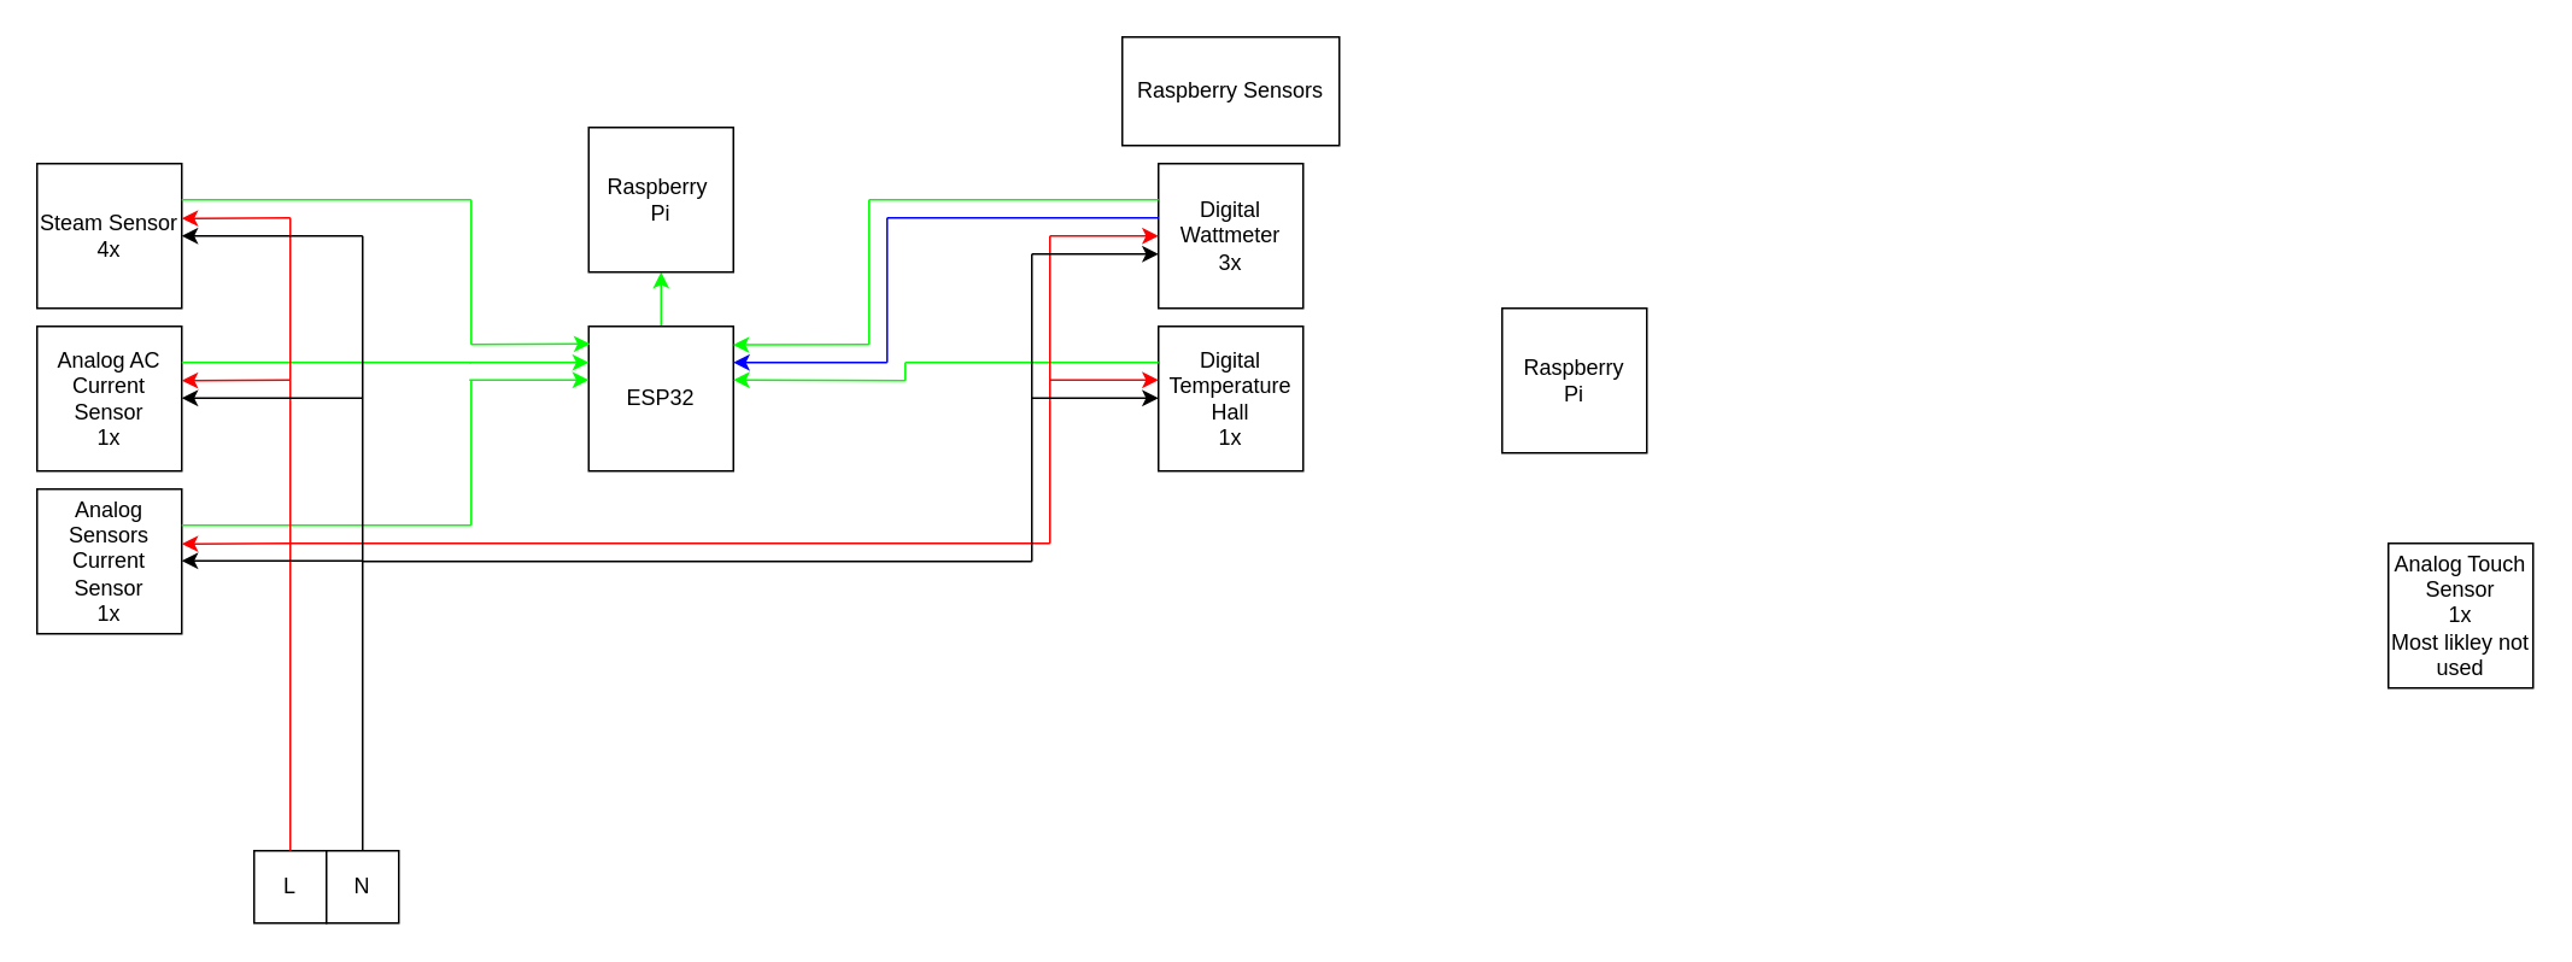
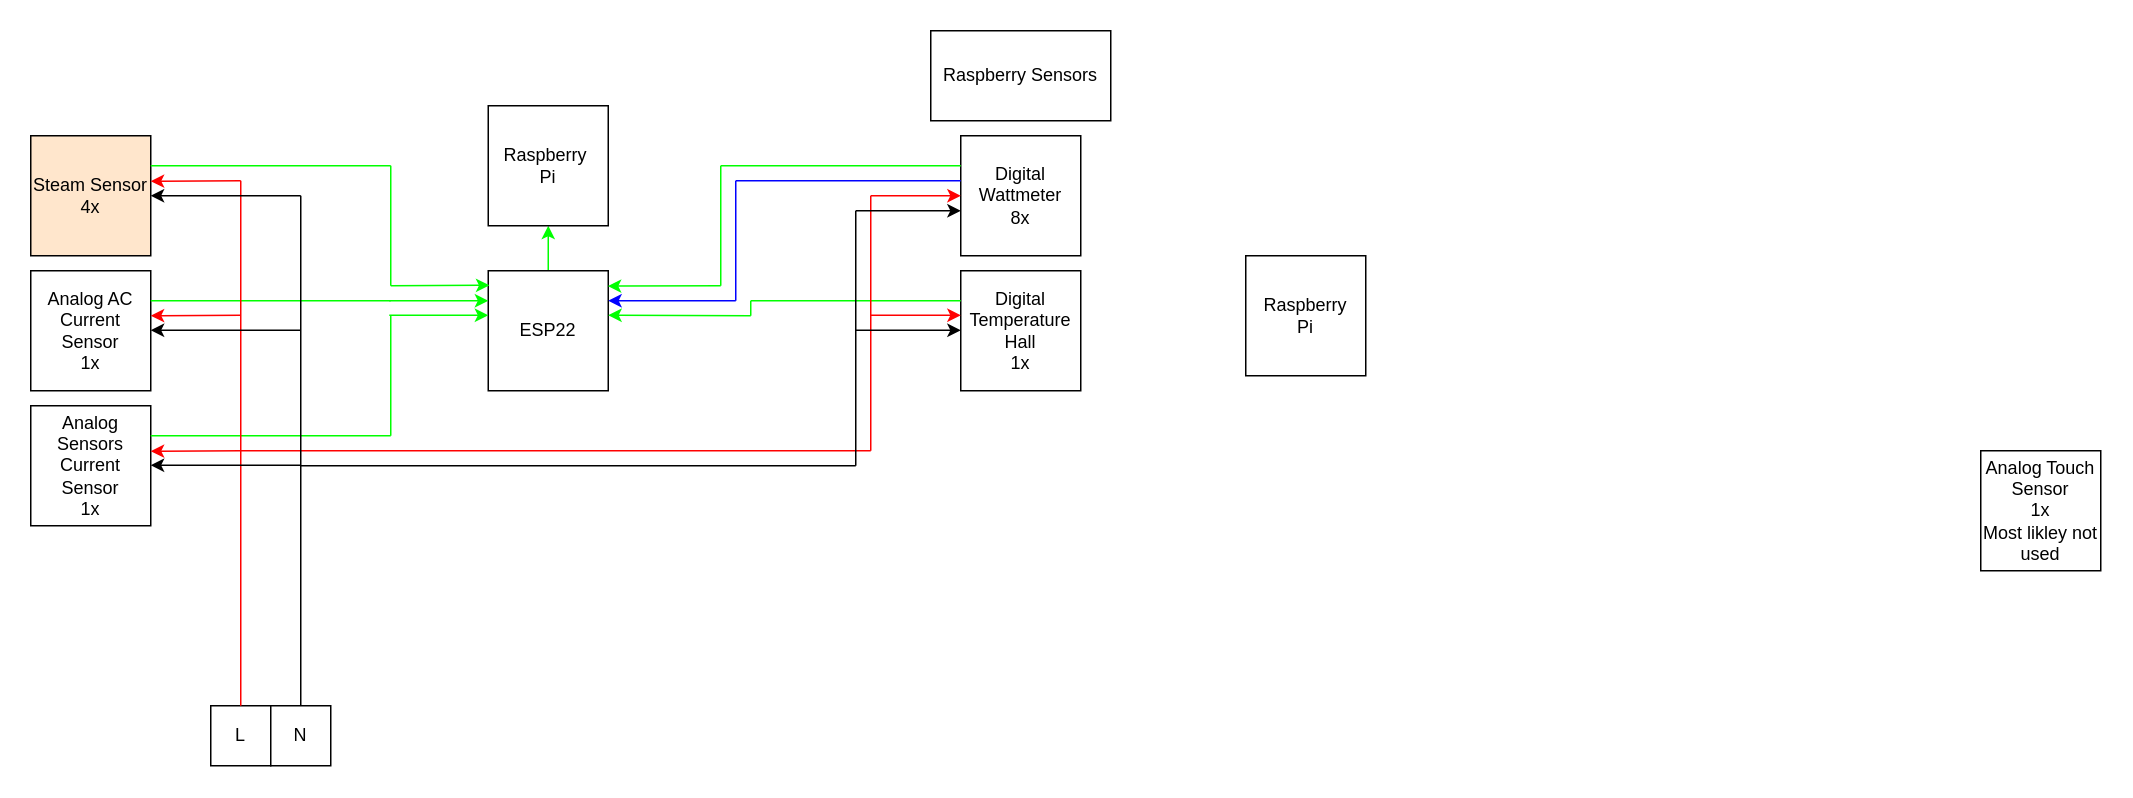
  <mxCell id="0" />
  <mxCell id="1" parent="0" />
  <mxCell id="2" value="Raspberry &lt;br&gt;Pi" style="whiteSpace=wrap;html=1;aspect=fixed;" vertex="1" parent="1"><mxGeometry x="830" y="170" width="80" height="80" as="geometry" /></mxCell>
- <mxCell id="3" value="Steam Sensor&lt;br&gt;4x" style="whiteSpace=wrap;html=1;aspect=fixed;" vertex="1" parent="1"><mxGeometry x="20" y="90" width="80" height="80" as="geometry" /></mxCell>
+ <mxCell id="3" value="Steam Sensor&lt;br&gt;4x" style="whiteSpace=wrap;html=1;aspect=fixed;fillColor=#ffe6cc;" vertex="1" parent="1"><mxGeometry x="20" y="90" width="80" height="80" as="geometry" /></mxCell>
  <mxCell id="4" value="Raspberry Sensors" style="rounded=0;whiteSpace=wrap;html=1;" vertex="1" parent="1"><mxGeometry x="620" y="20" width="120" height="60" as="geometry" /></mxCell>
  <mxCell id="5" value="Analog AC Current Sensor&lt;div&gt;1x&lt;/div&gt;" style="whiteSpace=wrap;html=1;aspect=fixed;" vertex="1" parent="1"><mxGeometry x="20" y="180" width="80" height="80" as="geometry" /></mxCell>
  <mxCell id="6" value="Analog Sensors Current Sensor&lt;div&gt;1x&lt;/div&gt;" style="whiteSpace=wrap;html=1;aspect=fixed;" vertex="1" parent="1"><mxGeometry x="20" y="270" width="80" height="80" as="geometry" /></mxCell>
- <mxCell id="7" value="Digital Wattmeter&lt;div&gt;3x&lt;/div&gt;" style="whiteSpace=wrap;html=1;aspect=fixed;" vertex="1" parent="1"><mxGeometry x="640" y="90" width="80" height="80" as="geometry" /></mxCell>
+ <mxCell id="7" value="Digital Wattmeter&lt;div&gt;8x&lt;/div&gt;" style="whiteSpace=wrap;html=1;aspect=fixed;" vertex="1" parent="1"><mxGeometry x="640" y="90" width="80" height="80" as="geometry" /></mxCell>
  <mxCell id="8" value="Digital Temperature Hall&lt;div&gt;1x&lt;/div&gt;" style="whiteSpace=wrap;html=1;aspect=fixed;" vertex="1" parent="1"><mxGeometry x="640" y="180" width="80" height="80" as="geometry" /></mxCell>
  <mxCell id="9" value="Analog Touch Sensor&lt;div&gt;1x&lt;/div&gt;&lt;div&gt;Most likley not used&lt;/div&gt;" style="whiteSpace=wrap;html=1;aspect=fixed;" vertex="1" parent="1"><mxGeometry x="1320" y="300" width="80" height="80" as="geometry" /></mxCell>
  <mxCell id="10" value="" style="edgeStyle=orthogonalEdgeStyle;rounded=0;orthogonalLoop=1;jettySize=auto;html=1;strokeColor=light-dark(#00FF00,#FFFFFF);" edge="1" parent="1" source="11" target="29"><mxGeometry relative="1" as="geometry" /></mxCell>
- <mxCell id="11" value="ESP32" style="whiteSpace=wrap;html=1;aspect=fixed;" vertex="1" parent="1"><mxGeometry x="325" y="180" width="80" height="80" as="geometry" /></mxCell>
+ <mxCell id="11" value="ESP22" style="whiteSpace=wrap;html=1;aspect=fixed;" vertex="1" parent="1"><mxGeometry x="325" y="180" width="80" height="80" as="geometry" /></mxCell>
  <mxCell id="12" value="" style="endArrow=none;html=1;rounded=0;exitX=1;exitY=0.5;exitDx=0;exitDy=0;strokeColor=light-dark(#00FF00,#FFFFFF);" edge="1" parent="1"><mxGeometry width="50" height="50" relative="1" as="geometry"><mxPoint x="100" y="110" as="sourcePoint" /><mxPoint x="260" y="110" as="targetPoint" /></mxGeometry></mxCell>
  <mxCell id="13" value="" style="endArrow=none;html=1;rounded=0;strokeColor=light-dark(#00FF00,#FFFFFF);" edge="1" parent="1"><mxGeometry width="50" height="50" relative="1" as="geometry"><mxPoint x="260" y="110" as="sourcePoint" /><mxPoint x="260" y="190" as="targetPoint" /></mxGeometry></mxCell>
  <mxCell id="14" value="" style="endArrow=classic;html=1;rounded=0;entryX=0.01;entryY=0.121;entryDx=0;entryDy=0;entryPerimeter=0;strokeColor=light-dark(#00FF00,#FFFFFF);" edge="1" parent="1" target="11"><mxGeometry width="50" height="50" relative="1" as="geometry"><mxPoint x="260" y="190" as="sourcePoint" /><mxPoint x="240" y="170" as="targetPoint" /></mxGeometry></mxCell>
  <mxCell id="15" value="" style="endArrow=none;html=1;rounded=0;exitX=1;exitY=0.5;exitDx=0;exitDy=0;strokeColor=light-dark(#00FF00,#FFFFFF);" edge="1" parent="1"><mxGeometry width="50" height="50" relative="1" as="geometry"><mxPoint x="100" y="200" as="sourcePoint" /><mxPoint x="260" y="200" as="targetPoint" /></mxGeometry></mxCell>
  <mxCell id="16" value="" style="endArrow=classic;html=1;rounded=0;entryX=0.01;entryY=0.121;entryDx=0;entryDy=0;entryPerimeter=0;strokeColor=light-dark(#00FF00,#FFFFFF);" edge="1" parent="1"><mxGeometry width="50" height="50" relative="1" as="geometry"><mxPoint x="259" y="200" as="sourcePoint" /><mxPoint x="325" y="200" as="targetPoint" /></mxGeometry></mxCell>
  <mxCell id="17" value="" style="endArrow=classic;html=1;rounded=0;entryX=0.01;entryY=0.121;entryDx=0;entryDy=0;entryPerimeter=0;strokeColor=light-dark(#00FF00,#FFFFFF);" edge="1" parent="1"><mxGeometry width="50" height="50" relative="1" as="geometry"><mxPoint x="259" y="209.66" as="sourcePoint" /><mxPoint x="325" y="209.66" as="targetPoint" /></mxGeometry></mxCell>
  <mxCell id="18" value="" style="endArrow=none;html=1;rounded=0;exitX=1;exitY=0.5;exitDx=0;exitDy=0;strokeColor=light-dark(#00FF00,#FFFFFF);" edge="1" parent="1"><mxGeometry width="50" height="50" relative="1" as="geometry"><mxPoint x="100" y="290" as="sourcePoint" /><mxPoint x="260" y="290" as="targetPoint" /></mxGeometry></mxCell>
  <mxCell id="19" value="" style="endArrow=none;html=1;rounded=0;strokeColor=light-dark(#00FF00,#FFFFFF);" edge="1" parent="1"><mxGeometry width="50" height="50" relative="1" as="geometry"><mxPoint x="260" y="210" as="sourcePoint" /><mxPoint x="260" y="290" as="targetPoint" /></mxGeometry></mxCell>
  <mxCell id="20" value="" style="endArrow=classic;html=1;rounded=0;entryX=0.996;entryY=0.128;entryDx=0;entryDy=0;entryPerimeter=0;strokeColor=light-dark(#00FF00,#FFFFFF);" edge="1" parent="1" target="11"><mxGeometry width="50" height="50" relative="1" as="geometry"><mxPoint x="480" y="190" as="sourcePoint" /><mxPoint x="490" y="195" as="targetPoint" /></mxGeometry></mxCell>
  <mxCell id="21" value="" style="endArrow=none;html=1;rounded=0;exitX=1;exitY=0.5;exitDx=0;exitDy=0;strokeColor=light-dark(#00FF00,#FFFFFF);" edge="1" parent="1"><mxGeometry width="50" height="50" relative="1" as="geometry"><mxPoint x="480" y="110" as="sourcePoint" /><mxPoint x="640" y="110" as="targetPoint" /></mxGeometry></mxCell>
  <mxCell id="22" value="" style="endArrow=none;html=1;rounded=0;strokeColor=light-dark(#00FF00,#FFFFFF);" edge="1" parent="1"><mxGeometry width="50" height="50" relative="1" as="geometry"><mxPoint x="480" y="110" as="sourcePoint" /><mxPoint x="480" y="190" as="targetPoint" /></mxGeometry></mxCell>
  <mxCell id="23" value="" style="endArrow=classic;html=1;rounded=0;entryX=0.996;entryY=0.128;entryDx=0;entryDy=0;entryPerimeter=0;strokeColor=light-dark(#00FF00,#FFFFFF);" edge="1" parent="1"><mxGeometry width="50" height="50" relative="1" as="geometry"><mxPoint x="500" y="210" as="sourcePoint" /><mxPoint x="405" y="209.66" as="targetPoint" /></mxGeometry></mxCell>
  <mxCell id="24" value="" style="endArrow=none;html=1;rounded=0;strokeColor=light-dark(#00FF00,#FFFFFF);" edge="1" parent="1"><mxGeometry width="50" height="50" relative="1" as="geometry"><mxPoint x="500" y="200" as="sourcePoint" /><mxPoint x="640" y="200" as="targetPoint" /></mxGeometry></mxCell>
  <mxCell id="25" value="" style="endArrow=classic;html=1;rounded=0;entryX=0.996;entryY=0.128;entryDx=0;entryDy=0;entryPerimeter=0;strokeColor=light-dark(#0000FF,#FFFFFF);" edge="1" parent="1"><mxGeometry width="50" height="50" relative="1" as="geometry"><mxPoint x="490" y="200" as="sourcePoint" /><mxPoint x="405" y="200" as="targetPoint" /></mxGeometry></mxCell>
  <mxCell id="26" value="" style="endArrow=none;html=1;rounded=0;strokeColor=light-dark(#0000FF,#FFFFFF);" edge="1" parent="1"><mxGeometry width="50" height="50" relative="1" as="geometry"><mxPoint x="490" y="120" as="sourcePoint" /><mxPoint x="640" y="120" as="targetPoint" /></mxGeometry></mxCell>
  <mxCell id="27" value="" style="endArrow=none;html=1;rounded=0;strokeColor=light-dark(#0000FF,#FFFFFF);" edge="1" parent="1"><mxGeometry width="50" height="50" relative="1" as="geometry"><mxPoint x="490" y="120" as="sourcePoint" /><mxPoint x="490" y="200" as="targetPoint" /></mxGeometry></mxCell>
  <mxCell id="28" value="" style="endArrow=none;html=1;rounded=0;strokeColor=light-dark(#00FF00,#FFFFFF);" edge="1" parent="1"><mxGeometry width="50" height="50" relative="1" as="geometry"><mxPoint x="500" y="200" as="sourcePoint" /><mxPoint x="500" y="210" as="targetPoint" /></mxGeometry></mxCell>
  <mxCell id="29" value="Raspberry&amp;nbsp;&lt;div&gt;Pi&lt;/div&gt;" style="whiteSpace=wrap;html=1;aspect=fixed;" vertex="1" parent="1"><mxGeometry x="325" y="70" width="80" height="80" as="geometry" /></mxCell>
  <mxCell id="30" value="L" style="whiteSpace=wrap;html=1;aspect=fixed;" vertex="1" parent="1"><mxGeometry x="140" y="470" width="40" height="40" as="geometry" /></mxCell>
  <mxCell id="31" value="N" style="whiteSpace=wrap;html=1;aspect=fixed;" vertex="1" parent="1"><mxGeometry x="180" y="470" width="40" height="40" as="geometry" /></mxCell>
  <mxCell id="32" value="" style="endArrow=none;html=1;rounded=0;strokeColor=light-dark(#FF0000,#FFFFFF);" edge="1" parent="1"><mxGeometry width="50" height="50" relative="1" as="geometry"><mxPoint x="160" y="470" as="sourcePoint" /><mxPoint x="160" y="120" as="targetPoint" /></mxGeometry></mxCell>
  <mxCell id="33" value="" style="endArrow=classic;html=1;rounded=0;entryX=1.043;entryY=0.404;entryDx=0;entryDy=0;entryPerimeter=0;strokeColor=light-dark(#FF0000,#FFFFFF);" edge="1" parent="1"><mxGeometry width="50" height="50" relative="1" as="geometry"><mxPoint x="160" y="120" as="sourcePoint" /><mxPoint x="100" y="120.32" as="targetPoint" /></mxGeometry></mxCell>
  <mxCell id="34" value="" style="endArrow=classic;html=1;rounded=0;entryX=1.043;entryY=0.404;entryDx=0;entryDy=0;entryPerimeter=0;strokeColor=light-dark(#FF0000,#FFFFFF);" edge="1" parent="1"><mxGeometry width="50" height="50" relative="1" as="geometry"><mxPoint x="160" y="209.66" as="sourcePoint" /><mxPoint x="100" y="209.98" as="targetPoint" /></mxGeometry></mxCell>
  <mxCell id="35" value="" style="endArrow=classic;html=1;rounded=0;entryX=1.043;entryY=0.404;entryDx=0;entryDy=0;entryPerimeter=0;strokeColor=light-dark(#FF0000,#FFFFFF);" edge="1" parent="1"><mxGeometry width="50" height="50" relative="1" as="geometry"><mxPoint x="160" y="300" as="sourcePoint" /><mxPoint x="100" y="300.32" as="targetPoint" /></mxGeometry></mxCell>
  <mxCell id="36" value="" style="endArrow=none;html=1;rounded=0;strokeColor=light-dark(#FF0000,#FFFFFF);" edge="1" parent="1"><mxGeometry width="50" height="50" relative="1" as="geometry"><mxPoint x="160" y="300" as="sourcePoint" /><mxPoint x="580" y="300" as="targetPoint" /></mxGeometry></mxCell>
  <mxCell id="37" value="" style="endArrow=classic;html=1;rounded=0;entryX=0;entryY=0.5;entryDx=0;entryDy=0;strokeColor=light-dark(#FF0000,#FFFFFF);" edge="1" parent="1" target="7"><mxGeometry width="50" height="50" relative="1" as="geometry"><mxPoint x="580" y="130" as="sourcePoint" /><mxPoint x="590" y="130" as="targetPoint" /></mxGeometry></mxCell>
  <mxCell id="38" value="" style="endArrow=none;html=1;rounded=0;strokeColor=light-dark(#FF0000,#FFFFFF);" edge="1" parent="1"><mxGeometry width="50" height="50" relative="1" as="geometry"><mxPoint x="580" y="300" as="sourcePoint" /><mxPoint x="580" y="130" as="targetPoint" /></mxGeometry></mxCell>
  <mxCell id="39" value="" style="endArrow=classic;html=1;rounded=0;entryX=0;entryY=0.5;entryDx=0;entryDy=0;strokeColor=light-dark(#FF0000,#FFFFFF);" edge="1" parent="1"><mxGeometry width="50" height="50" relative="1" as="geometry"><mxPoint x="580" y="209.66" as="sourcePoint" /><mxPoint x="640" y="209.66" as="targetPoint" /></mxGeometry></mxCell>
  <mxCell id="40" value="" style="endArrow=none;html=1;rounded=0;" edge="1" parent="1"><mxGeometry width="50" height="50" relative="1" as="geometry"><mxPoint x="200" y="470" as="sourcePoint" /><mxPoint x="200" y="130" as="targetPoint" /></mxGeometry></mxCell>
  <mxCell id="41" value="" style="endArrow=classic;html=1;rounded=0;entryX=1;entryY=0.5;entryDx=0;entryDy=0;" edge="1" parent="1" target="3"><mxGeometry width="50" height="50" relative="1" as="geometry"><mxPoint x="200" y="130" as="sourcePoint" /><mxPoint x="360" y="270" as="targetPoint" /></mxGeometry></mxCell>
  <mxCell id="42" value="" style="endArrow=classic;html=1;rounded=0;entryX=1;entryY=0.5;entryDx=0;entryDy=0;" edge="1" parent="1"><mxGeometry width="50" height="50" relative="1" as="geometry"><mxPoint x="200" y="219.66" as="sourcePoint" /><mxPoint x="100" y="219.66" as="targetPoint" /></mxGeometry></mxCell>
  <mxCell id="43" value="" style="endArrow=classic;html=1;rounded=0;entryX=1;entryY=0.5;entryDx=0;entryDy=0;" edge="1" parent="1"><mxGeometry width="50" height="50" relative="1" as="geometry"><mxPoint x="200" y="309.66" as="sourcePoint" /><mxPoint x="100" y="309.66" as="targetPoint" /></mxGeometry></mxCell>
  <mxCell id="44" value="" style="endArrow=none;html=1;rounded=0;" edge="1" parent="1"><mxGeometry width="50" height="50" relative="1" as="geometry"><mxPoint x="200" y="310" as="sourcePoint" /><mxPoint x="570" y="310" as="targetPoint" /></mxGeometry></mxCell>
  <mxCell id="45" value="" style="endArrow=none;html=1;rounded=0;" edge="1" parent="1"><mxGeometry width="50" height="50" relative="1" as="geometry"><mxPoint x="570" y="310" as="sourcePoint" /><mxPoint x="570" y="140" as="targetPoint" /></mxGeometry></mxCell>
  <mxCell id="46" value="" style="endArrow=classic;html=1;rounded=0;" edge="1" parent="1"><mxGeometry width="50" height="50" relative="1" as="geometry"><mxPoint x="570" y="140" as="sourcePoint" /><mxPoint x="640" y="140" as="targetPoint" /></mxGeometry></mxCell>
  <mxCell id="47" value="" style="endArrow=classic;html=1;rounded=0;" edge="1" parent="1"><mxGeometry width="50" height="50" relative="1" as="geometry"><mxPoint x="570" y="219.66" as="sourcePoint" /><mxPoint x="640" y="219.66" as="targetPoint" /></mxGeometry></mxCell>
